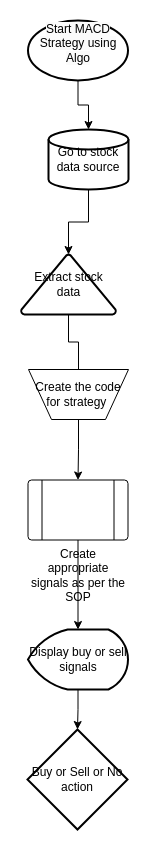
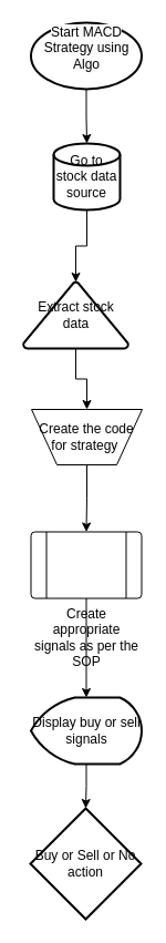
  <mxCell id="0" />
  <mxCell id="1" parent="0" />
  <mxCell id="2" value="" style="edgeStyle=orthogonalEdgeStyle;rounded=0;orthogonalLoop=1;jettySize=auto;html=1;" edge="1" parent="1" source="3" target="5"><mxGeometry relative="1" as="geometry" /></mxCell>
- <mxCell id="3" value="Go to stock data source" style="strokeWidth=2;html=1;shape=mxgraph.flowchart.database;whiteSpace=wrap;" vertex="1" parent="1"><mxGeometry x="48" y="129" width="80" height="60" as="geometry" /></mxCell>
- <mxCell id="4" value="" style="edgeStyle=orthogonalEdgeStyle;rounded=0;orthogonalLoop=1;jettySize=auto;html=1;endArrow=none;" edge="1" parent="1" source="5" target="7"><mxGeometry relative="1" as="geometry" /></mxCell>
+ <mxCell id="3" value="Go to stock data source" style="strokeWidth=2;html=1;shape=mxgraph.flowchart.database;whiteSpace=wrap;" vertex="1" parent="1"><mxGeometry x="48" y="129" width="60" height="60" as="geometry" /></mxCell>
+ <mxCell id="4" value="" style="edgeStyle=orthogonalEdgeStyle;rounded=0;orthogonalLoop=1;jettySize=auto;html=1;" edge="1" parent="1" source="5" target="7"><mxGeometry relative="1" as="geometry" /></mxCell>
  <mxCell id="5" value="Extract stock data" style="strokeWidth=2;html=1;shape=mxgraph.flowchart.extract_or_measurement;whiteSpace=wrap;" vertex="1" parent="1"><mxGeometry x="20.5" y="254" width="95" height="60" as="geometry" /></mxCell>
  <mxCell id="6" value="" style="edgeStyle=orthogonalEdgeStyle;rounded=0;orthogonalLoop=1;jettySize=auto;html=1;" edge="1" parent="1" source="7" target="9"><mxGeometry relative="1" as="geometry" /></mxCell>
  <mxCell id="7" value="Create the code for strategy&amp;nbsp;" style="verticalLabelPosition=middle;verticalAlign=middle;html=1;shape=trapezoid;perimeter=trapezoidPerimeter;whiteSpace=wrap;size=0.23;arcSize=10;flipV=1;labelPosition=center;align=center;" vertex="1" parent="1"><mxGeometry x="28" y="369" width="100" height="50" as="geometry" /></mxCell>
  <mxCell id="8" value="" style="edgeStyle=orthogonalEdgeStyle;rounded=0;orthogonalLoop=1;jettySize=auto;html=1;" edge="1" parent="1" source="9" target="11"><mxGeometry relative="1" as="geometry" /></mxCell>
  <mxCell id="9" value="Create appropriate signals as per the SOP" style="verticalLabelPosition=bottom;verticalAlign=top;html=1;shape=process;whiteSpace=wrap;rounded=1;size=0.14;arcSize=6;" vertex="1" parent="1"><mxGeometry x="27.5" y="479.5" width="100" height="60" as="geometry" /></mxCell>
  <mxCell id="10" value="" style="edgeStyle=orthogonalEdgeStyle;rounded=0;orthogonalLoop=1;jettySize=auto;html=1;" edge="1" parent="1" source="11" target="12"><mxGeometry relative="1" as="geometry" /></mxCell>
  <mxCell id="11" value="Display buy or sell signals" style="strokeWidth=2;html=1;shape=mxgraph.flowchart.display;whiteSpace=wrap;" vertex="1" parent="1"><mxGeometry x="27.5" y="629" width="100" height="60" as="geometry" /></mxCell>
  <mxCell id="12" value="Buy or Sell or No action" style="strokeWidth=2;html=1;shape=mxgraph.flowchart.decision;whiteSpace=wrap;" vertex="1" parent="1"><mxGeometry x="27" y="729" width="100" height="100" as="geometry" /></mxCell>
  <mxCell id="13" style="edgeStyle=orthogonalEdgeStyle;rounded=0;orthogonalLoop=1;jettySize=auto;html=1;exitX=0.5;exitY=1;exitDx=0;exitDy=0;exitPerimeter=0;" edge="1" parent="1" source="14" target="3"><mxGeometry relative="1" as="geometry" /></mxCell>
  <mxCell id="14" value="&#10;&lt;span style=&quot;color: rgb(0, 0, 0); font-family: Helvetica; font-size: 12px; font-style: normal; font-variant-ligatures: normal; font-variant-caps: normal; font-weight: 400; letter-spacing: normal; orphans: 2; text-align: center; text-indent: 0px; text-transform: none; widows: 2; word-spacing: 0px; -webkit-text-stroke-width: 0px; background-color: rgb(251, 251, 251); text-decoration-thickness: initial; text-decoration-style: initial; text-decoration-color: initial; float: none; display: inline !important;&quot;&gt;Start MACD Strategy using Algo&lt;/span&gt;&#10;&#10;" style="strokeWidth=2;html=1;shape=mxgraph.flowchart.start_1;whiteSpace=wrap;" vertex="1" parent="1"><mxGeometry x="27.5" y="20" width="100" height="60" as="geometry" /></mxCell>
